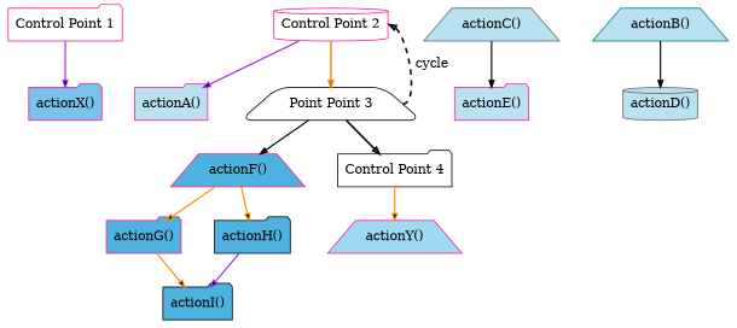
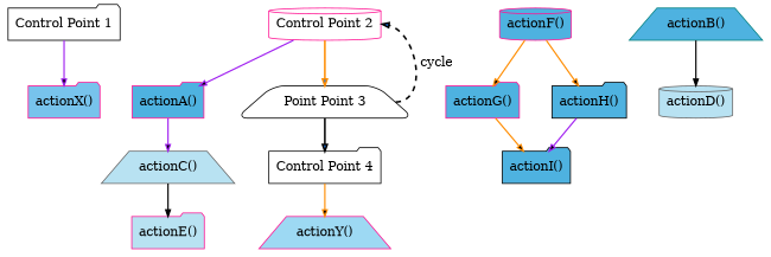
  digraph {
    nodesep=.5
    node [color=deeppink fillcolor="#b8e2f2" fontcolor=black shape=folder style=filled]
    edge [arrowhead=normal arrowsize=0.75 arrowtail=normal color=darkorange dir=forward fillcolor=black fontcolor=black headport=c penwidth=1.5 tailport=c]
-   n1 [fillcolor=lightgrey label="Control Point 1" style=rounded]
+   n1 [color=black fillcolor=lightgrey label="Control Point 1" style=rounded]
    n2 [fillcolor="#77c3ec" label="actionX()"]
    n3 [fillcolor=lightgrey label="Control Point 2" shape=cylinder style=rounded]
-   n4 [label="actionA()"]
+   n4 [fillcolor="#4eb2e0" label="actionA()"]
    n5 [color=black fillcolor=lightgrey label="Point Point 3" shape=trapezium style=rounded]
    n6 [color=gray40 label="actionC()" shape=trapezium]
-   n7 [fillcolor="#4eb2e0" label="actionF()" shape=trapezium]
+   n7 [fillcolor="#4eb2e0" label="actionF()" shape=cylinder]
    n8 [color=black fillcolor=lightgrey label="Control Point 4" style=rounded]
-   n9 [color=teal label="actionB()" shape=trapezium]
+   n9 [color=teal fillcolor="#4eb2e0" label="actionB()" shape=trapezium]
    n10 [color=gray40 label="actionD()" shape=cylinder]
    n11 [label="actionE()"]
    n12 [fillcolor="#4eb2e0" label="actionG()"]
    n13 [color=black fillcolor="#4eb2e0" label="actionH()"]
    n14 [fillcolor="#9dd9f3" label="actionY()" shape=trapezium]
    n15 [color=black fillcolor="#4eb2e0" label="actionI()"]
    n1 -> n2 [color=purple]
    n3 -> n4 [color=purple style=bold]
    n3 -> n5 [fillcolor="#1d76db" style=bold penwidth=""]
+   n4 -> n6 [color=purple]
    n5 -> n3 [color=black fillcolor="#1d76db" headport=e label=" cycle" style="dashed,bold" tailport=e penwidth=""]
-   n5 -> n7 [color=black]
    n5 -> n8 [color=black fillcolor="#1d76db" style=bold penwidth=""]
    n6 -> n11 [color=black]
    n7 -> n12
    n7 -> n13
    n8 -> n14
    n9 -> n10 [color=black]
    n12 -> n15
    n13 -> n15 [color=purple]
  }
